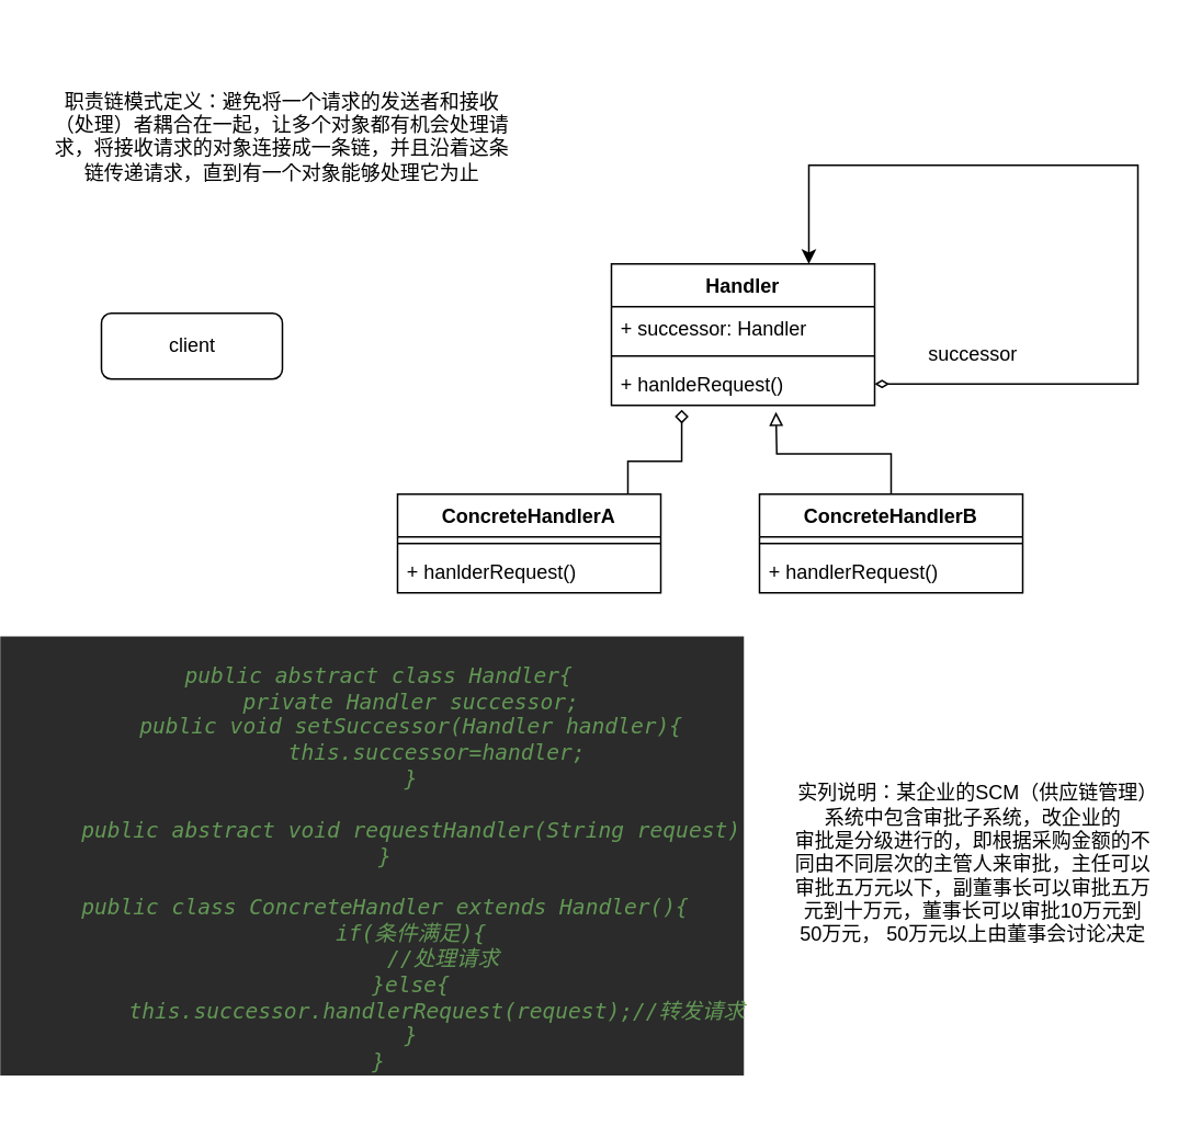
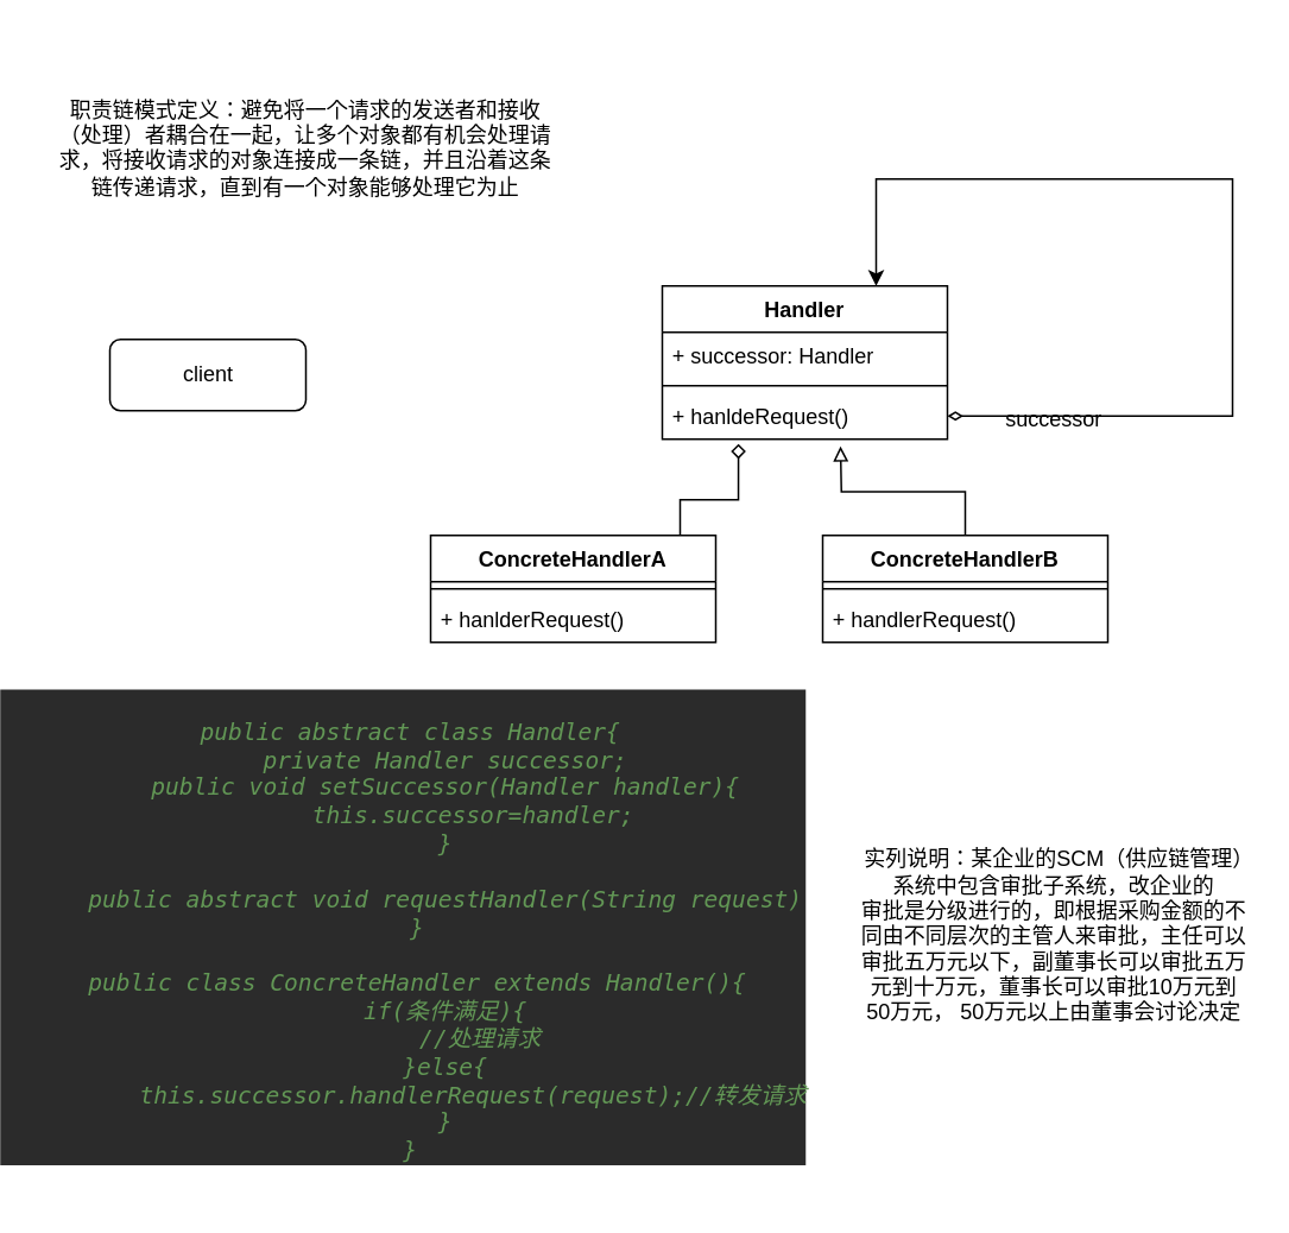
  <mxCell id="0" />
  <mxCell id="1" parent="0" />
  <mxCell id="2" value="职责链模式定义：避免将一个请求的发送者和接收（处理）者耦合在一起，让多个对象都有机会处理请求，将接收请求的对象连接成一条链，并且沿着这条链传递请求，直到有一个对象能够处理它为止&lt;br&gt;&lt;br&gt;" style="text;html=1;strokeColor=none;fillColor=none;align=center;verticalAlign=middle;whiteSpace=wrap;rounded=0;" vertex="1" parent="1"><mxGeometry x="30" y="20" width="280" height="140" as="geometry" /></mxCell>
  <mxCell id="3" value="client" style="html=1;rounded=1;" vertex="1" parent="1"><mxGeometry x="60" y="190" width="110" height="40" as="geometry" /></mxCell>
  <mxCell id="4" value="Handler" style="swimlane;fontStyle=1;align=center;verticalAlign=top;childLayout=stackLayout;horizontal=1;startSize=26;horizontalStack=0;resizeParent=1;resizeParentMax=0;resizeLast=0;collapsible=1;marginBottom=0;" vertex="1" parent="1"><mxGeometry x="370" y="160" width="160" height="86" as="geometry" /></mxCell>
  <mxCell id="5" value="+ successor: Handler" style="text;strokeColor=none;fillColor=none;align=left;verticalAlign=top;spacingLeft=4;spacingRight=4;overflow=hidden;rotatable=0;points=[[0,0.5],[1,0.5]];portConstraint=eastwest;" vertex="1" parent="4"><mxGeometry y="26" width="160" height="26" as="geometry" /></mxCell>
  <mxCell id="6" value="" style="line;strokeWidth=1;fillColor=none;align=left;verticalAlign=middle;spacingTop=-1;spacingLeft=3;spacingRight=3;rotatable=0;labelPosition=right;points=[];portConstraint=eastwest;strokeColor=inherit;" vertex="1" parent="4"><mxGeometry y="52" width="160" height="8" as="geometry" /></mxCell>
  <mxCell id="7" value="+ hanldeRequest()" style="text;strokeColor=none;fillColor=none;align=left;verticalAlign=top;spacingLeft=4;spacingRight=4;overflow=hidden;rotatable=0;points=[[0,0.5],[1,0.5]];portConstraint=eastwest;" vertex="1" parent="4"><mxGeometry y="60" width="160" height="26" as="geometry" /></mxCell>
  <mxCell id="8" style="edgeStyle=orthogonalEdgeStyle;rounded=0;orthogonalLoop=1;jettySize=auto;html=1;entryX=0.75;entryY=0;entryDx=0;entryDy=0;startArrow=diamondThin;startFill=0;" edge="1" parent="4" source="7" target="4"><mxGeometry relative="1" as="geometry"><mxPoint x="120" y="-60" as="targetPoint" /><Array as="points"><mxPoint x="320" y="73" /><mxPoint x="320" y="-60" /><mxPoint x="120" y="-60" /></Array></mxGeometry></mxCell>
- <mxCell id="9" value="successor" style="text;html=1;strokeColor=none;fillColor=none;align=center;verticalAlign=middle;whiteSpace=wrap;rounded=0;" vertex="1" parent="1"><mxGeometry x="560" y="200" width="60" height="30" as="geometry" /></mxCell>
+ <mxCell id="9" value="successor" style="text;html=1;strokeColor=none;fillColor=none;align=center;verticalAlign=middle;whiteSpace=wrap;rounded=0;" vertex="1" parent="1"><mxGeometry x="560" y="220" width="60" height="30" as="geometry" /></mxCell>
  <mxCell id="10" style="edgeStyle=orthogonalEdgeStyle;rounded=0;orthogonalLoop=1;jettySize=auto;html=1;entryX=0.267;entryY=1.103;entryDx=0;entryDy=0;entryPerimeter=0;startArrow=none;startFill=0;endArrow=diamond;endFill=0;" edge="1" parent="1" source="11" target="7"><mxGeometry relative="1" as="geometry"><Array as="points"><mxPoint x="380" y="280" /><mxPoint x="413" y="280" /></Array></mxGeometry></mxCell>
  <mxCell id="11" value="ConcreteHandlerA" style="swimlane;fontStyle=1;align=center;verticalAlign=top;childLayout=stackLayout;horizontal=1;startSize=26;horizontalStack=0;resizeParent=1;resizeParentMax=0;resizeLast=0;collapsible=1;marginBottom=0;" vertex="1" parent="1"><mxGeometry x="240" y="300" width="160" height="60" as="geometry" /></mxCell>
  <mxCell id="12" value="" style="line;strokeWidth=1;fillColor=none;align=left;verticalAlign=middle;spacingTop=-1;spacingLeft=3;spacingRight=3;rotatable=0;labelPosition=right;points=[];portConstraint=eastwest;strokeColor=inherit;" vertex="1" parent="11"><mxGeometry y="26" width="160" height="8" as="geometry" /></mxCell>
  <mxCell id="13" value="+ hanlderRequest()" style="text;strokeColor=none;fillColor=none;align=left;verticalAlign=top;spacingLeft=4;spacingRight=4;overflow=hidden;rotatable=0;points=[[0,0.5],[1,0.5]];portConstraint=eastwest;" vertex="1" parent="11"><mxGeometry y="34" width="160" height="26" as="geometry" /></mxCell>
  <mxCell id="14" style="edgeStyle=orthogonalEdgeStyle;rounded=0;orthogonalLoop=1;jettySize=auto;html=1;startArrow=none;startFill=0;endArrow=block;endFill=0;" edge="1" parent="1" source="15"><mxGeometry relative="1" as="geometry"><mxPoint x="470" y="250" as="targetPoint" /></mxGeometry></mxCell>
  <mxCell id="15" value="ConcreteHandlerB" style="swimlane;fontStyle=1;align=center;verticalAlign=top;childLayout=stackLayout;horizontal=1;startSize=26;horizontalStack=0;resizeParent=1;resizeParentMax=0;resizeLast=0;collapsible=1;marginBottom=0;" vertex="1" parent="1"><mxGeometry x="460" y="300" width="160" height="60" as="geometry" /></mxCell>
  <mxCell id="16" value="" style="line;strokeWidth=1;fillColor=none;align=left;verticalAlign=middle;spacingTop=-1;spacingLeft=3;spacingRight=3;rotatable=0;labelPosition=right;points=[];portConstraint=eastwest;strokeColor=inherit;" vertex="1" parent="15"><mxGeometry y="26" width="160" height="8" as="geometry" /></mxCell>
  <mxCell id="17" value="+ handlerRequest()" style="text;strokeColor=none;fillColor=none;align=left;verticalAlign=top;spacingLeft=4;spacingRight=4;overflow=hidden;rotatable=0;points=[[0,0.5],[1,0.5]];portConstraint=eastwest;" vertex="1" parent="15"><mxGeometry y="34" width="160" height="26" as="geometry" /></mxCell>
  <mxCell id="18" value="&lt;pre style=&quot;background-color:#2b2b2b;color:#a9b7c6;font-family:'JetBrains Mono',monospace;font-size:9.8pt;&quot;&gt;&lt;span style=&quot;color:#629755;font-style:italic;&quot;&gt;&lt;br&gt;&lt;/span&gt;&lt;span style=&quot;color:#629755;font-style:italic;&quot;&gt; public abstract class Handler{&lt;br&gt;&lt;/span&gt;&lt;span style=&quot;color:#629755;font-style:italic;&quot;&gt;      private Handler successor;&lt;br&gt;&lt;/span&gt;&lt;span style=&quot;color:#629755;font-style:italic;&quot;&gt;      public void setSuccessor(Handler handler){&lt;br&gt;&lt;/span&gt;&lt;span style=&quot;color:#629755;font-style:italic;&quot;&gt;          this.successor=handler;&lt;br&gt;&lt;/span&gt;&lt;span style=&quot;color:#629755;font-style:italic;&quot;&gt;      }&lt;br&gt;&lt;/span&gt;&lt;span style=&quot;color:#629755;font-style:italic;&quot;&gt; &lt;br&gt;&lt;/span&gt;&lt;span style=&quot;color:#629755;font-style:italic;&quot;&gt;      public abstract void requestHandler(String request)&lt;br&gt;&lt;/span&gt;&lt;span style=&quot;color:#629755;font-style:italic;&quot;&gt;  }&lt;br&gt;&lt;/span&gt;&lt;span style=&quot;color:#629755;font-style:italic;&quot;&gt; &lt;br&gt;&lt;/span&gt;&lt;span style=&quot;color:#629755;font-style:italic;&quot;&gt;  public class ConcreteHandler extends Handler(){&lt;br&gt;&lt;/span&gt;&lt;span style=&quot;color:#629755;font-style:italic;&quot;&gt;      if(&lt;/span&gt;&lt;span style=&quot;color:#629755;font-style:italic;font-family:'宋体',monospace;&quot;&gt;条件满足&lt;/span&gt;&lt;span style=&quot;color:#629755;font-style:italic;&quot;&gt;){&lt;br&gt;&lt;/span&gt;&lt;span style=&quot;color:#629755;font-style:italic;&quot;&gt;           //&lt;/span&gt;&lt;span style=&quot;color:#629755;font-style:italic;font-family:'宋体',monospace;&quot;&gt;处理请求&lt;br&gt;&lt;/span&gt;&lt;span style=&quot;color:#629755;font-style:italic;font-family:'宋体',monospace;&quot;&gt; &lt;/span&gt;&lt;span style=&quot;color:#629755;font-style:italic;&quot;&gt;     }else{&lt;br&gt;&lt;/span&gt;&lt;span style=&quot;color:#629755;font-style:italic;&quot;&gt;          this.successor.handlerRequest(request);//&lt;/span&gt;&lt;span style=&quot;color:#629755;font-style:italic;font-family:'宋体',monospace;&quot;&gt;转发请求&lt;br&gt;&lt;/span&gt;&lt;span style=&quot;color:#629755;font-style:italic;font-family:'宋体',monospace;&quot;&gt; &lt;/span&gt;&lt;span style=&quot;color:#629755;font-style:italic;&quot;&gt;     }&lt;br&gt;&lt;/span&gt;&lt;span style=&quot;color:#629755;font-style:italic;&quot;&gt; &lt;/span&gt;&lt;span style=&quot;color:#629755;font-style:italic;&quot;&gt;}&lt;/span&gt;&lt;br&gt;&lt;/pre&gt;" style="text;html=1;strokeColor=none;fillColor=none;align=center;verticalAlign=middle;whiteSpace=wrap;rounded=0;" vertex="1" parent="1"><mxGeometry x="20" y="370" width="410" height="300" as="geometry" /></mxCell>
  <mxCell id="19" value="实列说明：某企业的SCM（供应链管理）系统中包含审批子系统，改企业的&lt;br&gt;审批是分级进行的，即根据采购金额的不同由不同层次的主管人来审批，主任可以审批五万元以下，副董事长可以审批五万元到十万元，董事长可以审批10万元到50万元，&lt;span style=&quot;white-space: pre;&quot;&gt; &lt;/span&gt;50万元以上由董事会讨论决定" style="text;html=1;strokeColor=none;fillColor=none;align=center;verticalAlign=middle;whiteSpace=wrap;rounded=0;" vertex="1" parent="1"><mxGeometry x="480" y="410" width="220" height="230" as="geometry" /></mxCell>
